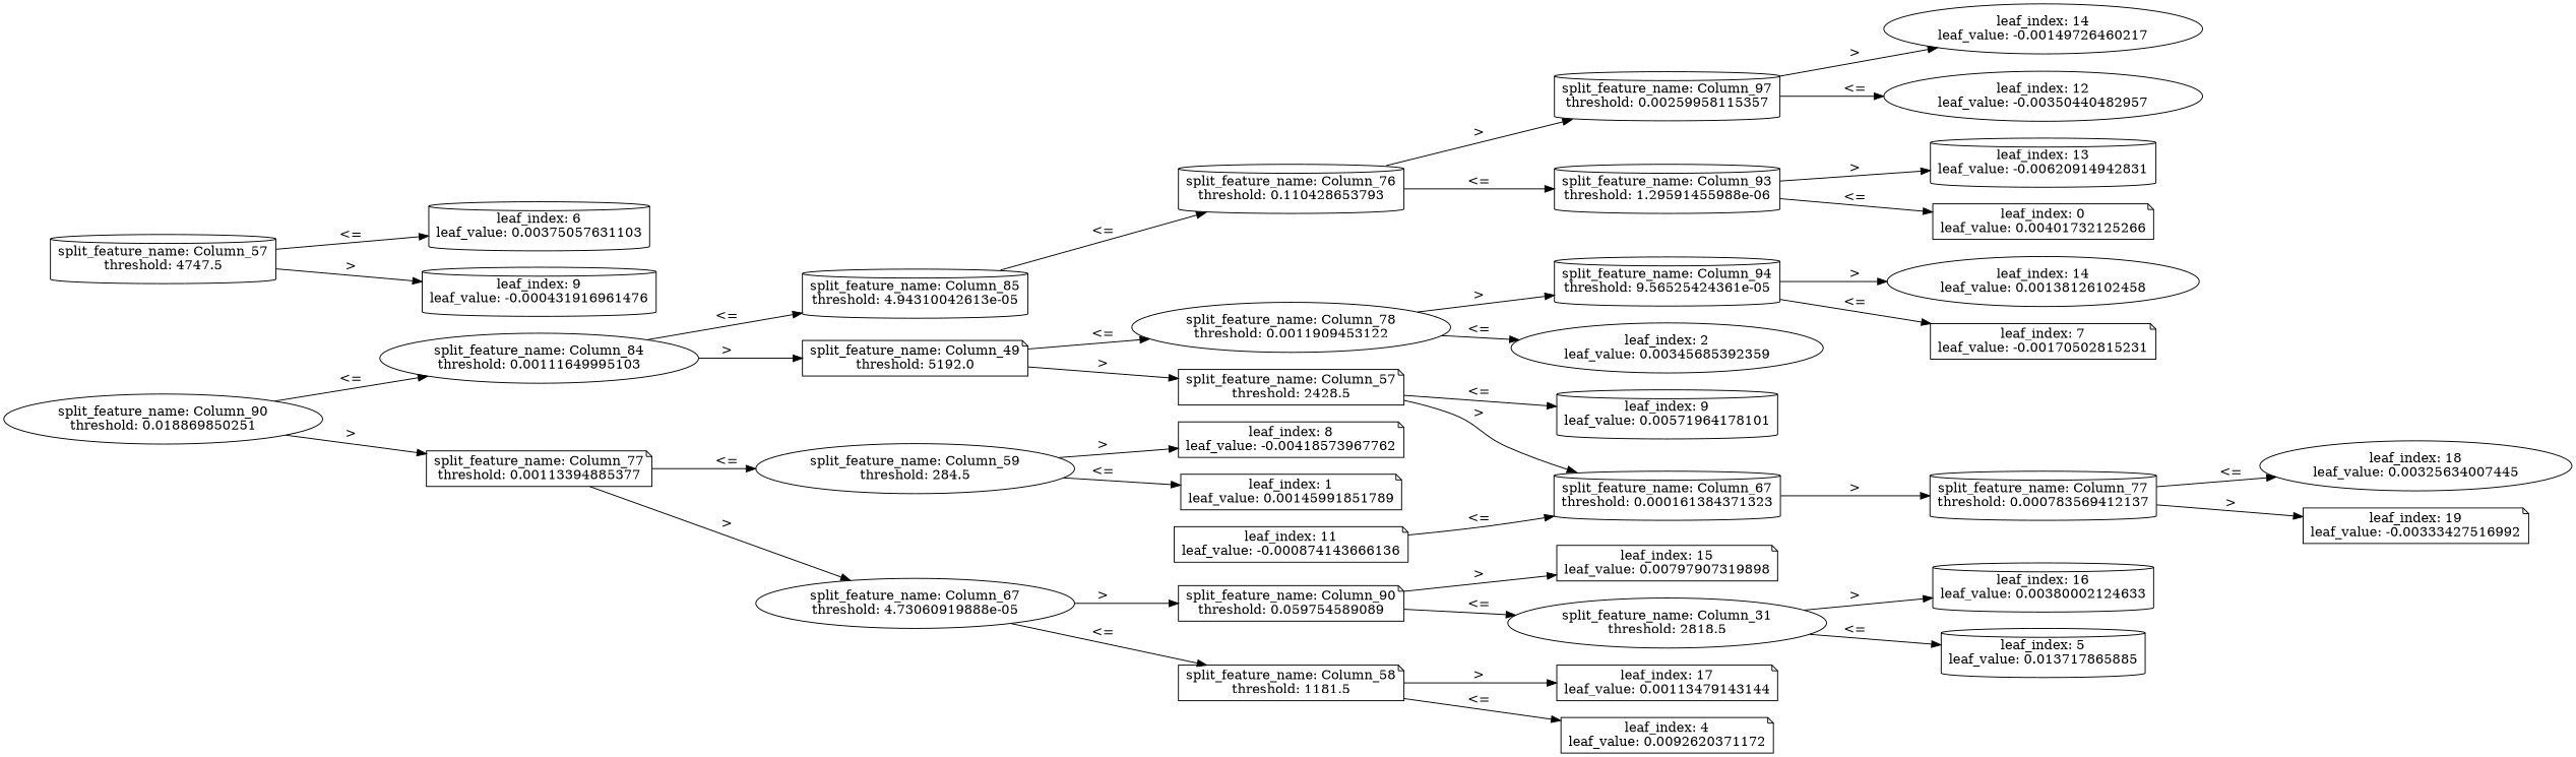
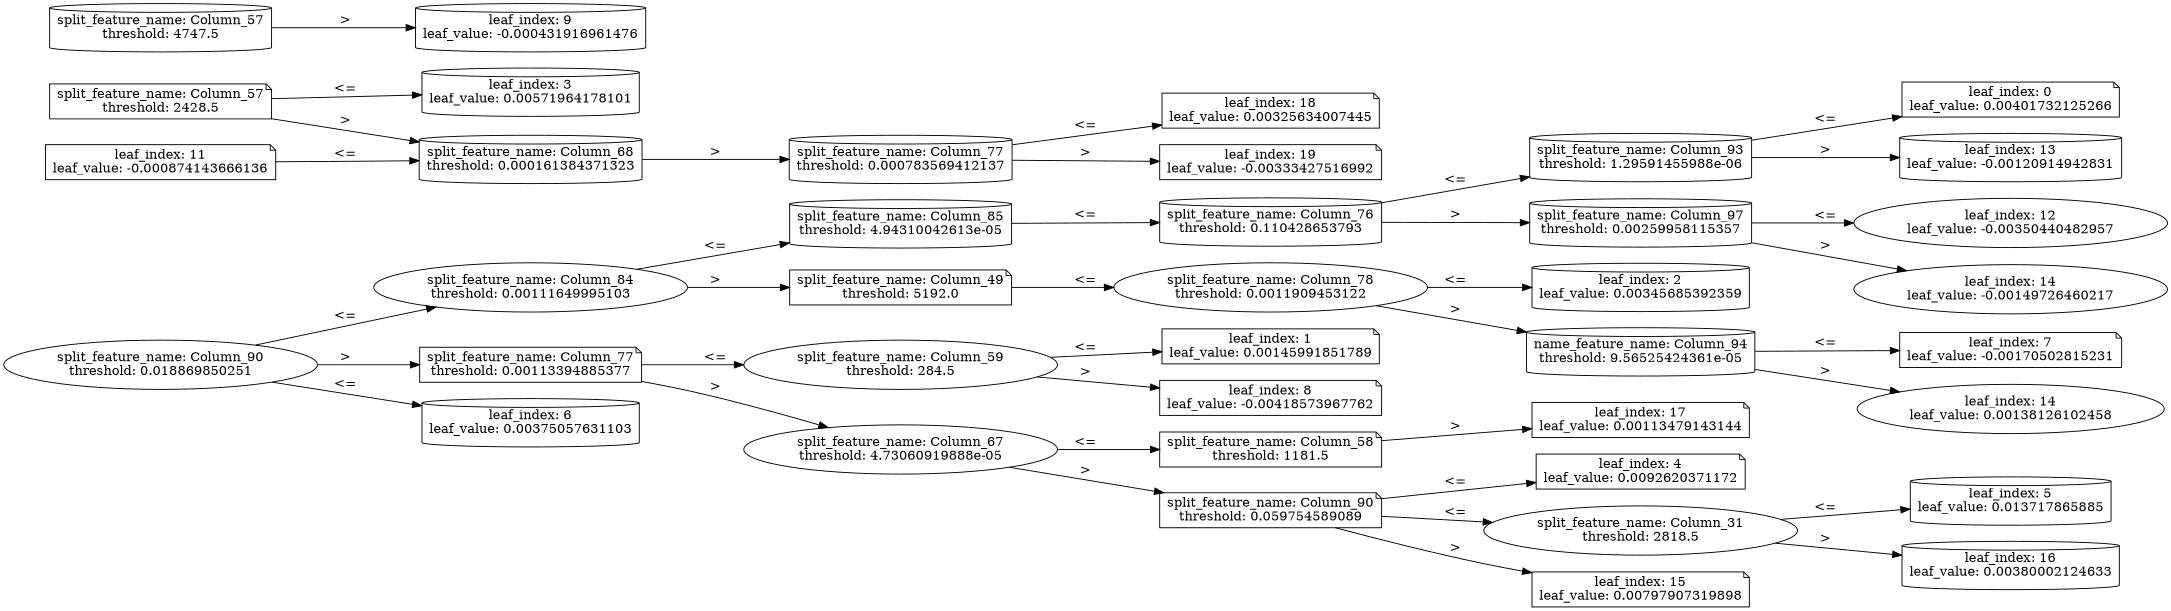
  digraph {
    rankdir=LR
    node [shape=note]
    n1 [label="split_feature_name: Column_90\nthreshold: 0.018869850251" shape=ellipse]
    n2 [label="split_feature_name: Column_84\nthreshold: 0.00111649995103" shape=ellipse]
    n3 [label="split_feature_name: Column_77\nthreshold: 0.00113394885377"]
    n4 [label="split_feature_name: Column_85\nthreshold: 4.94310042613e-05" shape=cylinder]
    n5 [label="split_feature_name: Column_49\nthreshold: 5192.0"]
    n6 [label="split_feature_name: Column_59\nthreshold: 284.5" shape=ellipse]
    n7 [label="split_feature_name: Column_67\nthreshold: 4.73060919888e-05" shape=ellipse]
    n8 [label="split_feature_name: Column_76\nthreshold: 0.110428653793" shape=cylinder]
    n9 [label="split_feature_name: Column_78\nthreshold: 0.0011909453122" shape=ellipse]
    n10 [label="split_feature_name: Column_57\nthreshold: 2428.5"]
    n11 [label="split_feature_name: Column_93\nthreshold: 1.29591455988e-06" shape=cylinder]
    n12 [label="split_feature_name: Column_97\nthreshold: 0.00259958115357" shape=cylinder]
    n13 [label="split_feature_name: Column_57\nthreshold: 4747.5" shape=cylinder]
    n14 [label="leaf_index: 6\nleaf_value: 0.00375057631103" shape=cylinder]
    n15 [label="leaf_index: 9\nleaf_value: -0.000431916961476" shape=cylinder]
    n16 [label="leaf_index: 0\nleaf_value: 0.00401732125266"]
-   n17 [label="leaf_index: 13\nleaf_value: -0.00620914942831" shape=cylinder]
+   n17 [label="leaf_index: 13\nleaf_value: -0.00120914942831" shape=cylinder]
    n18 [label="leaf_index: 12\nleaf_value: -0.00350440482957" shape=ellipse]
    n19 [label="leaf_index: 14\nleaf_value: -0.00149726460217" shape=ellipse]
-   n20 [label="leaf_index: 2\nleaf_value: 0.00345685392359" shape=ellipse]
-   n21 [label="split_feature_name: Column_94\nthreshold: 9.56525424361e-05" shape=cylinder]
-   n22 [label="leaf_index: 9\nleaf_value: 0.00571964178101" shape=cylinder]
-   n23 [label="split_feature_name: Column_67\nthreshold: 0.000161384371323" shape=cylinder]
+   n20 [label="leaf_index: 2\nleaf_value: 0.00345685392359" shape=cylinder]
+   n21 [label="name_feature_name: Column_94\nthreshold: 9.56525424361e-05" shape=cylinder]
+   n22 [label="leaf_index: 3\nleaf_value: 0.00571964178101" shape=cylinder]
+   n23 [label="split_feature_name: Column_68\nthreshold: 0.000161384371323" shape=cylinder]
    n24 [label="leaf_index: 7\nleaf_value: -0.00170502815231"]
    n25 [label="leaf_index: 14\nleaf_value: 0.00138126102458" shape=ellipse]
    n26 [label="split_feature_name: Column_77\nthreshold: 0.000783569412137" shape=cylinder]
    n27 [label="leaf_index: 11\nleaf_value: -0.000874143666136"]
-   n28 [label="leaf_index: 18\nleaf_value: 0.00325634007445" shape=ellipse]
+   n28 [label="leaf_index: 18\nleaf_value: 0.00325634007445"]
    n29 [label="leaf_index: 19\nleaf_value: -0.00333427516992"]
    n30 [label="leaf_index: 1\nleaf_value: 0.00145991851789"]
    n31 [label="leaf_index: 8\nleaf_value: -0.00418573967762"]
    n32 [label="split_feature_name: Column_58\nthreshold: 1181.5"]
    n33 [label="split_feature_name: Column_90\nthreshold: 0.059754589089"]
    n34 [label="leaf_index: 4\nleaf_value: 0.0092620371172"]
    n35 [label="leaf_index: 17\nleaf_value: 0.00113479143144"]
    n36 [label="split_feature_name: Column_31\nthreshold: 2818.5" shape=ellipse]
    n37 [label="leaf_index: 15\nleaf_value: 0.00797907319898"]
    n38 [label="leaf_index: 5\nleaf_value: 0.013717865885" shape=cylinder]
    n39 [label="leaf_index: 16\nleaf_value: 0.00380002124633" shape=cylinder]
    n1 -> n2 [label="<="]
    n1 -> n3 [label=">"]
    n2 -> n4 [label="<="]
    n2 -> n5 [label=">"]
    n3 -> n6 [label="<="]
    n3 -> n7 [label=">"]
    n4 -> n8 [label="<="]
    n5 -> n9 [label="<="]
-   n5 -> n10 [label=">"]
    n6 -> n30 [label="<="]
    n6 -> n31 [label=">"]
    n7 -> n32 [label="<="]
    n7 -> n33 [label=">"]
    n8 -> n11 [label="<="]
    n8 -> n12 [label=">"]
    n9 -> n20 [label="<="]
    n9 -> n21 [label=">"]
    n10 -> n22 [label="<="]
    n10 -> n23 [label=">"]
    n11 -> n16 [label="<="]
    n11 -> n17 [label=">"]
    n12 -> n18 [label="<="]
    n12 -> n19 [label=">"]
-   n13 -> n14 [label="<="]
+   n1 -> n14 [label="<="]
    n13 -> n15 [label=">"]
    n21 -> n24 [label="<="]
    n21 -> n25 [label=">"]
    n23 -> n26 [label=">"]
    n26 -> n28 [label="<="]
    n26 -> n29 [label=">"]
    n27 -> n23 [label="<="]
-   n32 -> n34 [label="<="]
+   n33 -> n34 [label="<="]
    n32 -> n35 [label=">"]
    n33 -> n36 [label="<="]
    n33 -> n37 [label=">"]
    n36 -> n38 [label="<="]
    n36 -> n39 [label=">"]
  }
